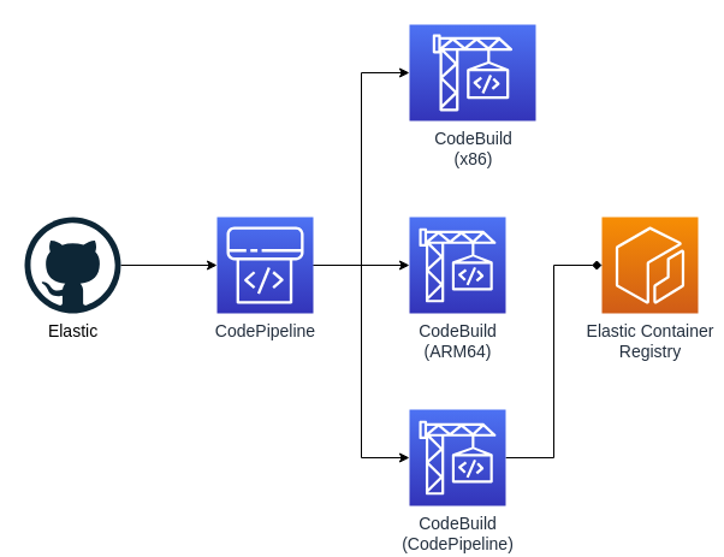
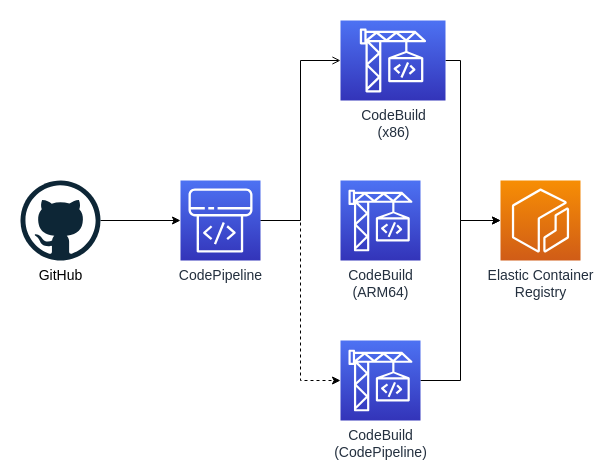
  <mxCell id="0" />
  <mxCell id="1" parent="0" />
  <mxCell id="2" style="edgeStyle=orthogonalEdgeStyle;rounded=0;orthogonalLoop=1;jettySize=auto;html=1;fontSize=14;" edge="1" parent="1" source="3" target="10"><mxGeometry relative="1" as="geometry" /></mxCell>
- <mxCell id="3" value="Elastic" style="dashed=0;outlineConnect=0;html=1;align=center;labelPosition=center;verticalLabelPosition=bottom;verticalAlign=top;shape=mxgraph.weblogos.github;fontSize=14;" parent="1" vertex="1"><mxGeometry x="20" y="180" width="80" height="80" as="geometry" /></mxCell>
+ <mxCell id="3" value="GitHub" style="dashed=0;outlineConnect=0;html=1;align=center;labelPosition=center;verticalLabelPosition=bottom;verticalAlign=top;shape=mxgraph.weblogos.github;fontSize=14;" parent="1" vertex="1"><mxGeometry x="20" y="180" width="80" height="80" as="geometry" /></mxCell>
+ <mxCell id="4" style="edgeStyle=orthogonalEdgeStyle;rounded=0;orthogonalLoop=1;jettySize=auto;html=1;fontSize=14;" edge="1" parent="1" source="5" target="6"><mxGeometry relative="1" as="geometry"><Array as="points"><mxPoint x="460" y="60" /><mxPoint x="460" y="220" /></Array></mxGeometry></mxCell>
  <mxCell id="5" value="&lt;div&gt;CodeBuild&lt;/div&gt;&lt;div&gt;(x86)&lt;/div&gt;" style="outlineConnect=0;fontColor=#232F3E;gradientColor=#4D72F3;gradientDirection=north;fillColor=#3334B9;strokeColor=#ffffff;dashed=0;verticalLabelPosition=bottom;verticalAlign=top;align=center;html=1;fontSize=14;fontStyle=0;aspect=fixed;shape=mxgraph.aws4.resourceIcon;resIcon=mxgraph.aws4.codebuild;" parent="1" vertex="1"><mxGeometry x="340" y="20" width="105" height="80" as="geometry" /></mxCell>
  <mxCell id="6" value="&lt;div&gt;Elastic Container&lt;/div&gt;&lt;div&gt;Registry&lt;/div&gt;" style="outlineConnect=0;fontColor=#232F3E;gradientColor=#F78E04;gradientDirection=north;fillColor=#D05C17;strokeColor=#ffffff;dashed=0;verticalLabelPosition=bottom;verticalAlign=top;align=center;html=1;fontSize=14;fontStyle=0;aspect=fixed;shape=mxgraph.aws4.resourceIcon;resIcon=mxgraph.aws4.ecr;" parent="1" vertex="1"><mxGeometry x="500" y="180" width="80" height="80" as="geometry" /></mxCell>
- <mxCell id="7" style="edgeStyle=orthogonalEdgeStyle;rounded=0;orthogonalLoop=1;jettySize=auto;html=1;fontSize=14;" edge="1" parent="1" source="10" target="5"><mxGeometry relative="1" as="geometry"><Array as="points"><mxPoint x="300" y="220" /><mxPoint x="300" y="60" /></Array></mxGeometry></mxCell>
- <mxCell id="8" style="edgeStyle=orthogonalEdgeStyle;rounded=0;orthogonalLoop=1;jettySize=auto;html=1;fontSize=14;" edge="1" parent="1" source="10" target="11"><mxGeometry relative="1" as="geometry" /></mxCell>
- <mxCell id="9" style="edgeStyle=orthogonalEdgeStyle;rounded=0;orthogonalLoop=1;jettySize=auto;html=1;fontSize=14;" edge="1" parent="1" source="10" target="13"><mxGeometry relative="1" as="geometry"><Array as="points"><mxPoint x="300" y="220" /><mxPoint x="300" y="380" /></Array></mxGeometry></mxCell>
+ <mxCell id="7" style="edgeStyle=orthogonalEdgeStyle;rounded=0;orthogonalLoop=1;jettySize=auto;html=1;fontSize=14;endArrow=open;" edge="1" parent="1" source="10" target="5"><mxGeometry relative="1" as="geometry"><Array as="points"><mxPoint x="300" y="220" /><mxPoint x="300" y="60" /></Array></mxGeometry></mxCell>
+ <mxCell id="9" style="edgeStyle=orthogonalEdgeStyle;rounded=0;orthogonalLoop=1;jettySize=auto;html=1;fontSize=14;dashed=1;" edge="1" parent="1" source="10" target="13"><mxGeometry relative="1" as="geometry"><Array as="points"><mxPoint x="300" y="220" /><mxPoint x="300" y="380" /></Array></mxGeometry></mxCell>
  <mxCell id="10" value="CodePipeline" style="outlineConnect=0;fontColor=#232F3E;gradientColor=#4D72F3;gradientDirection=north;fillColor=#3334B9;strokeColor=#ffffff;dashed=0;verticalLabelPosition=bottom;verticalAlign=top;align=center;html=1;fontSize=14;fontStyle=0;aspect=fixed;shape=mxgraph.aws4.resourceIcon;resIcon=mxgraph.aws4.codepipeline;" vertex="1" parent="1"><mxGeometry x="180" y="180" width="80" height="80" as="geometry" /></mxCell>
  <mxCell id="11" value="&lt;div&gt;CodeBuild&lt;/div&gt;&lt;div&gt;(ARM64)&lt;/div&gt;" style="outlineConnect=0;fontColor=#232F3E;gradientColor=#4D72F3;gradientDirection=north;fillColor=#3334B9;strokeColor=#ffffff;dashed=0;verticalLabelPosition=bottom;verticalAlign=top;align=center;html=1;fontSize=14;fontStyle=0;aspect=fixed;shape=mxgraph.aws4.resourceIcon;resIcon=mxgraph.aws4.codebuild;" vertex="1" parent="1"><mxGeometry x="340" y="180" width="80" height="80" as="geometry" /></mxCell>
- <mxCell id="12" style="edgeStyle=orthogonalEdgeStyle;rounded=0;orthogonalLoop=1;jettySize=auto;html=1;fontSize=14;endArrow=diamond;" edge="1" parent="1" source="13" target="6"><mxGeometry relative="1" as="geometry"><Array as="points"><mxPoint x="460" y="380" /><mxPoint x="460" y="220" /></Array></mxGeometry></mxCell>
+ <mxCell id="12" style="edgeStyle=orthogonalEdgeStyle;rounded=0;orthogonalLoop=1;jettySize=auto;html=1;fontSize=14;" edge="1" parent="1" source="13" target="6"><mxGeometry relative="1" as="geometry"><Array as="points"><mxPoint x="460" y="380" /><mxPoint x="460" y="220" /></Array></mxGeometry></mxCell>
  <mxCell id="13" value="&lt;div&gt;CodeBuild&lt;/div&gt;&lt;div&gt;(CodePipeline)&lt;/div&gt;" style="outlineConnect=0;fontColor=#232F3E;gradientColor=#4D72F3;gradientDirection=north;fillColor=#3334B9;strokeColor=#ffffff;dashed=0;verticalLabelPosition=bottom;verticalAlign=top;align=center;html=1;fontSize=14;fontStyle=0;aspect=fixed;shape=mxgraph.aws4.resourceIcon;resIcon=mxgraph.aws4.codebuild;" vertex="1" parent="1"><mxGeometry x="340" y="340" width="80" height="80" as="geometry" /></mxCell>
